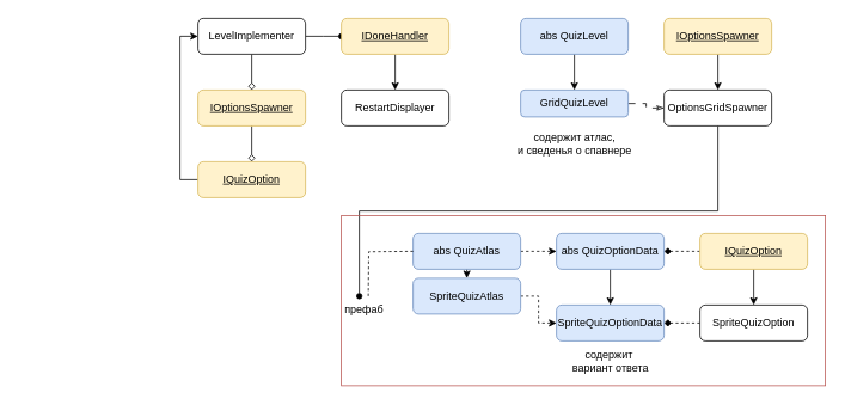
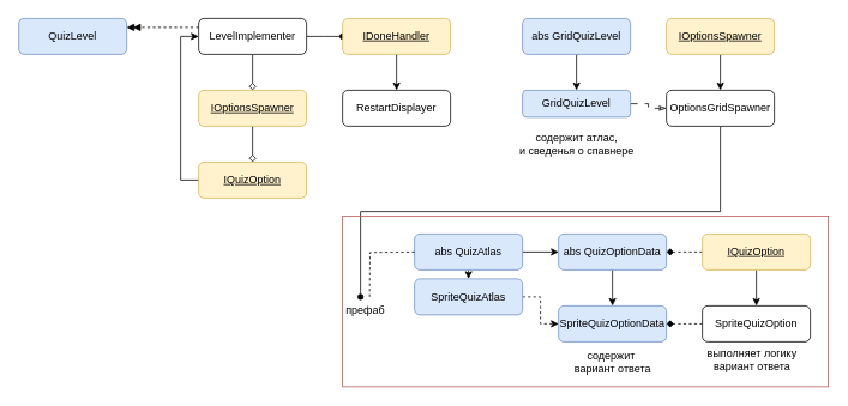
  <mxCell id="0" />
  <mxCell id="1" parent="0" />
  <mxCell id="2" style="edgeStyle=orthogonalEdgeStyle;rounded=0;orthogonalLoop=1;jettySize=auto;html=1;exitX=0.5;exitY=1;exitDx=0;exitDy=0;entryX=0.5;entryY=0;entryDx=0;entryDy=0;dashed=1;" edge="1" parent="1"><mxGeometry relative="1" as="geometry"><mxPoint x="80" y="180" as="targetPoint" /></mxGeometry></mxCell>
+ <mxCell id="3" value="QuizLevel" style="rounded=1;whiteSpace=wrap;html=1;fillColor=#dae8fc;strokeColor=#6c8ebf;" vertex="1" parent="1"><mxGeometry y="20" width="120" height="40" as="geometry" x="20" /></mxCell>
  <mxCell id="4" style="edgeStyle=orthogonalEdgeStyle;rounded=0;orthogonalLoop=1;jettySize=auto;html=1;exitX=0.5;exitY=1;exitDx=0;exitDy=0;entryX=0.5;entryY=0;entryDx=0;entryDy=0;endArrow=diamond;endFill=0;" edge="1" parent="1" source="5" target="11"><mxGeometry relative="1" as="geometry" /></mxCell>
  <mxCell id="5" value="IOptionsSpawner" style="rounded=1;whiteSpace=wrap;html=1;fontStyle=4;fillColor=#fff2cc;strokeColor=#d6b656;" vertex="1" parent="1"><mxGeometry x="220" y="100" width="120" height="40" as="geometry" /></mxCell>
  <mxCell id="6" style="edgeStyle=orthogonalEdgeStyle;rounded=0;orthogonalLoop=1;jettySize=auto;html=1;exitX=0;exitY=0.5;exitDx=0;exitDy=0;entryX=0;entryY=0.5;entryDx=0;entryDy=0;" edge="1" parent="1" source="11" target="10"><mxGeometry relative="1" as="geometry" /></mxCell>
  <mxCell id="7" style="edgeStyle=orthogonalEdgeStyle;rounded=0;orthogonalLoop=1;jettySize=auto;html=1;exitX=0.5;exitY=1;exitDx=0;exitDy=0;entryX=0.5;entryY=0;entryDx=0;entryDy=0;endArrow=diamond;endFill=0;" edge="1" parent="1" source="10" target="5"><mxGeometry relative="1" as="geometry" /></mxCell>
+ <mxCell id="8" style="edgeStyle=orthogonalEdgeStyle;rounded=0;orthogonalLoop=1;jettySize=auto;html=1;exitX=0;exitY=0.25;exitDx=0;exitDy=0;entryX=1;entryY=0.25;entryDx=0;entryDy=0;dashed=1;endArrow=doubleBlock;endFill=1;" edge="1" parent="1" source="10" target="3"><mxGeometry relative="1" as="geometry" /></mxCell>
  <mxCell id="9" style="edgeStyle=orthogonalEdgeStyle;rounded=0;orthogonalLoop=1;jettySize=auto;html=1;exitX=1;exitY=0.5;exitDx=0;exitDy=0;entryX=0;entryY=0.5;entryDx=0;entryDy=0;endArrow=oval;endFill=1;" edge="1" parent="1" source="10"><mxGeometry relative="1" as="geometry"><mxPoint x="380" y="40" as="targetPoint" /></mxGeometry></mxCell>
  <mxCell id="10" value="LevelImplementer" style="rounded=1;whiteSpace=wrap;html=1;" vertex="1" parent="1"><mxGeometry x="220" y="20" width="120" height="40" as="geometry" /></mxCell>
  <mxCell id="11" value="IQuizOption" style="rounded=1;whiteSpace=wrap;html=1;fontStyle=4;fillColor=#fff2cc;strokeColor=#d6b656;" vertex="1" parent="1"><mxGeometry x="220" y="180" width="120" height="40" as="geometry" /></mxCell>
  <mxCell id="12" style="edgeStyle=orthogonalEdgeStyle;rounded=0;orthogonalLoop=1;jettySize=auto;html=1;exitX=0.5;exitY=1;exitDx=0;exitDy=0;endArrow=oval;endFill=1;" edge="1" parent="1" source="13" target="37"><mxGeometry relative="1" as="geometry"><Array as="points"><mxPoint x="800" y="235" /><mxPoint x="400" y="235" /></Array></mxGeometry></mxCell>
  <mxCell id="13" value="OptionsGridSpawner" style="rounded=1;whiteSpace=wrap;html=1;" vertex="1" parent="1"><mxGeometry x="740" y="100" width="120" height="40" as="geometry" /></mxCell>
  <mxCell id="14" style="edgeStyle=orthogonalEdgeStyle;rounded=0;orthogonalLoop=1;jettySize=auto;html=1;exitX=0.5;exitY=1;exitDx=0;exitDy=0;entryX=0.5;entryY=0;entryDx=0;entryDy=0;" edge="1" parent="1" source="15" target="13"><mxGeometry relative="1" as="geometry" /></mxCell>
  <mxCell id="15" value="IOptionsSpawner" style="rounded=1;whiteSpace=wrap;html=1;fontStyle=4;fillColor=#fff2cc;strokeColor=#d6b656;" vertex="1" parent="1"><mxGeometry x="740" y="20" width="120" height="40" as="geometry" /></mxCell>
  <mxCell id="16" style="edgeStyle=orthogonalEdgeStyle;rounded=0;orthogonalLoop=1;jettySize=auto;html=1;exitX=0;exitY=0.5;exitDx=0;exitDy=0;entryX=1;entryY=0.5;entryDx=0;entryDy=0;dashed=1;endArrow=diamond;endFill=1;" edge="1" parent="1" source="17" target="30"><mxGeometry relative="1" as="geometry" /></mxCell>
  <mxCell id="17" value="SpriteQuizOption" style="rounded=1;whiteSpace=wrap;html=1;" vertex="1" parent="1"><mxGeometry x="780" y="340" width="120" height="40" as="geometry" /></mxCell>
  <mxCell id="18" style="edgeStyle=orthogonalEdgeStyle;rounded=0;orthogonalLoop=1;jettySize=auto;html=1;exitX=0.5;exitY=1;exitDx=0;exitDy=0;entryX=0.5;entryY=0;entryDx=0;entryDy=0;" edge="1" parent="1" source="20" target="17"><mxGeometry relative="1" as="geometry" /></mxCell>
  <mxCell id="19" style="edgeStyle=orthogonalEdgeStyle;rounded=0;orthogonalLoop=1;jettySize=auto;html=1;exitX=0;exitY=0.5;exitDx=0;exitDy=0;entryX=1;entryY=0.5;entryDx=0;entryDy=0;dashed=1;endArrow=diamond;endFill=1;" edge="1" parent="1" source="20" target="26"><mxGeometry relative="1" as="geometry" /></mxCell>
  <mxCell id="20" value="IQuizOption" style="rounded=1;whiteSpace=wrap;html=1;fontStyle=4;fillColor=#fff2cc;strokeColor=#d6b656;" vertex="1" parent="1"><mxGeometry x="780" y="260" width="120" height="40" as="geometry" /></mxCell>
  <mxCell id="21" style="edgeStyle=orthogonalEdgeStyle;rounded=0;orthogonalLoop=1;jettySize=auto;html=1;exitX=1;exitY=0.5;exitDx=0;exitDy=0;entryX=0;entryY=0.5;entryDx=0;entryDy=0;dashed=1;dashPattern=8 8;endArrow=classicThin;endFill=0;" edge="1" parent="1" source="22" target="13"><mxGeometry relative="1" as="geometry" /></mxCell>
  <mxCell id="22" value="GridQuizLevel" style="rounded=1;whiteSpace=wrap;html=1;fillColor=#dae8fc;strokeColor=#6c8ebf;" vertex="1" parent="1"><mxGeometry x="580" y="100" width="120" height="30" as="geometry" /></mxCell>
  <mxCell id="23" style="edgeStyle=orthogonalEdgeStyle;rounded=0;orthogonalLoop=1;jettySize=auto;html=1;exitX=0.5;exitY=1;exitDx=0;exitDy=0;entryX=0.5;entryY=0;entryDx=0;entryDy=0;" edge="1" parent="1" source="24" target="22"><mxGeometry relative="1" as="geometry" /></mxCell>
- <mxCell id="24" value="abs QuizLevel" style="rounded=1;whiteSpace=wrap;html=1;fillColor=#dae8fc;strokeColor=#6c8ebf;" vertex="1" parent="1"><mxGeometry x="580" y="20" width="120" height="40" as="geometry" /></mxCell>
+ <mxCell id="24" value="abs GridQuizLevel" style="rounded=1;whiteSpace=wrap;html=1;fillColor=#dae8fc;strokeColor=#6c8ebf;" vertex="1" parent="1"><mxGeometry x="580" y="20" width="120" height="40" as="geometry" /></mxCell>
  <mxCell id="25" style="edgeStyle=orthogonalEdgeStyle;rounded=0;orthogonalLoop=1;jettySize=auto;html=1;exitX=0.5;exitY=1;exitDx=0;exitDy=0;entryX=0.5;entryY=0;entryDx=0;entryDy=0;" edge="1" parent="1" source="26" target="30"><mxGeometry relative="1" as="geometry" /></mxCell>
  <mxCell id="26" value="abs&amp;nbsp;QuizOptionData" style="rounded=1;whiteSpace=wrap;html=1;fillColor=#dae8fc;strokeColor=#6c8ebf;" vertex="1" parent="1"><mxGeometry x="620" y="260" width="120" height="40" as="geometry" /></mxCell>
  <mxCell id="27" style="edgeStyle=orthogonalEdgeStyle;rounded=0;orthogonalLoop=1;jettySize=auto;html=1;exitX=0.5;exitY=1;exitDx=0;exitDy=0;entryX=0.5;entryY=0;entryDx=0;entryDy=0;" edge="1" parent="1" source="29" target="33"><mxGeometry relative="1" as="geometry" /></mxCell>
- <mxCell id="28" style="edgeStyle=orthogonalEdgeStyle;rounded=0;orthogonalLoop=1;jettySize=auto;html=1;exitX=1;exitY=0.5;exitDx=0;exitDy=0;entryX=0;entryY=0.5;entryDx=0;entryDy=0;dashed=1;" edge="1" parent="1" source="29" target="26"><mxGeometry relative="1" as="geometry" /></mxCell>
+ <mxCell id="28" style="edgeStyle=orthogonalEdgeStyle;rounded=0;orthogonalLoop=1;jettySize=auto;html=1;exitX=1;exitY=0.5;exitDx=0;exitDy=0;entryX=0;entryY=0.5;entryDx=0;entryDy=0;dashed=0;" edge="1" parent="1" source="29" target="26"><mxGeometry relative="1" as="geometry" /></mxCell>
  <mxCell id="29" value="abs&amp;nbsp;QuizAtlas" style="rounded=1;whiteSpace=wrap;html=1;fillColor=#dae8fc;strokeColor=#6c8ebf;" vertex="1" parent="1"><mxGeometry x="460" y="260" width="120" height="40" as="geometry" /></mxCell>
  <mxCell id="30" value="SpriteQuizOptionData" style="rounded=1;whiteSpace=wrap;html=1;fillColor=#dae8fc;strokeColor=#6c8ebf;" vertex="1" parent="1"><mxGeometry x="620" y="340" width="120" height="40" as="geometry" /></mxCell>
  <mxCell id="31" style="edgeStyle=orthogonalEdgeStyle;rounded=0;orthogonalLoop=1;jettySize=auto;html=1;exitX=1;exitY=0.5;exitDx=0;exitDy=0;entryX=0;entryY=0.5;entryDx=0;entryDy=0;dashed=1;" edge="1" parent="1" source="33" target="30"><mxGeometry relative="1" as="geometry" /></mxCell>
  <mxCell id="32" style="edgeStyle=orthogonalEdgeStyle;rounded=0;orthogonalLoop=1;jettySize=auto;html=1;exitX=0;exitY=0.5;exitDx=0;exitDy=0;dashed=1;endArrow=none;endFill=0;" edge="1" parent="1"><mxGeometry relative="1" as="geometry"><mxPoint x="410" y="330" as="targetPoint" /><mxPoint x="460" y="280" as="sourcePoint" /></mxGeometry></mxCell>
  <mxCell id="33" value="SpriteQuizAtlas" style="rounded=1;whiteSpace=wrap;html=1;fillColor=#dae8fc;strokeColor=#6c8ebf;" vertex="1" parent="1"><mxGeometry x="460" y="310" width="120" height="40" as="geometry" /></mxCell>
  <mxCell id="34" value="содержит&amp;nbsp;&lt;div&gt;вариант ответа&lt;/div&gt;" style="text;html=1;align=center;verticalAlign=middle;resizable=0;points=[];autosize=1;strokeColor=none;fillColor=none;" vertex="1" parent="1"><mxGeometry x="625" y="383" width="110" height="40" as="geometry" /></mxCell>
+ <mxCell id="35" value="выполняет логику&lt;div&gt;вариант ответа&lt;/div&gt;" style="text;html=1;align=center;verticalAlign=middle;resizable=0;points=[];autosize=1;strokeColor=none;fillColor=none;" vertex="1" parent="1"><mxGeometry x="775" y="380" width="120" height="40" as="geometry" /></mxCell>
  <mxCell id="36" value="содержит атлас,&lt;div&gt;и сведенья о спавнере&lt;/div&gt;" style="text;html=1;align=center;verticalAlign=middle;resizable=0;points=[];autosize=1;strokeColor=none;fillColor=none;" vertex="1" parent="1"><mxGeometry x="565" y="140" width="150" height="40" as="geometry" /></mxCell>
  <mxCell id="37" value="префаб" style="text;html=1;align=center;verticalAlign=middle;resizable=0;points=[];autosize=1;strokeColor=none;fillColor=none;" vertex="1" parent="1"><mxGeometry x="370" y="330" width="70" height="30" as="geometry" /></mxCell>
  <mxCell id="38" value="RestartDisplayer" style="rounded=1;whiteSpace=wrap;html=1;" vertex="1" parent="1"><mxGeometry x="380" y="100" width="120" height="40" as="geometry" /></mxCell>
  <mxCell id="39" style="edgeStyle=orthogonalEdgeStyle;rounded=0;orthogonalLoop=1;jettySize=auto;html=1;exitX=0.5;exitY=1;exitDx=0;exitDy=0;entryX=0.5;entryY=0;entryDx=0;entryDy=0;" edge="1" parent="1" source="40" target="38"><mxGeometry relative="1" as="geometry" /></mxCell>
  <mxCell id="40" value="IDoneHandler" style="rounded=1;whiteSpace=wrap;html=1;fontStyle=4;fillColor=#fff2cc;strokeColor=#d6b656;" vertex="1" parent="1"><mxGeometry x="380" y="20" width="120" height="40" as="geometry" /></mxCell>
  <mxCell id="41" value="" style="whiteSpace=wrap;html=1;fillColor=none;strokeColor=#b85450;" vertex="1" parent="1"><mxGeometry x="380" y="240" width="540" height="190" as="geometry" /></mxCell>
